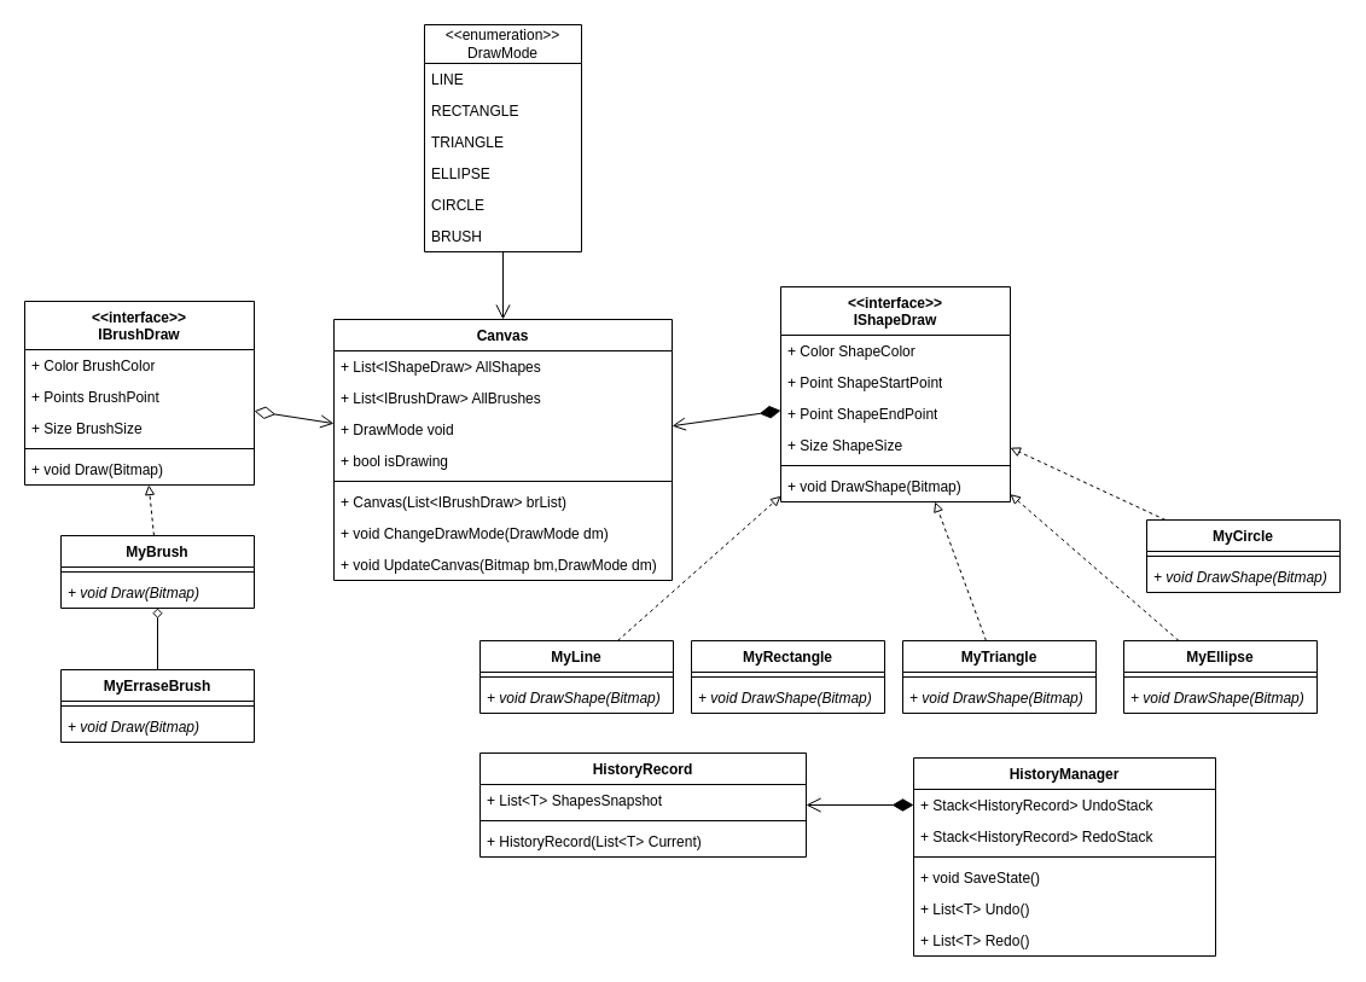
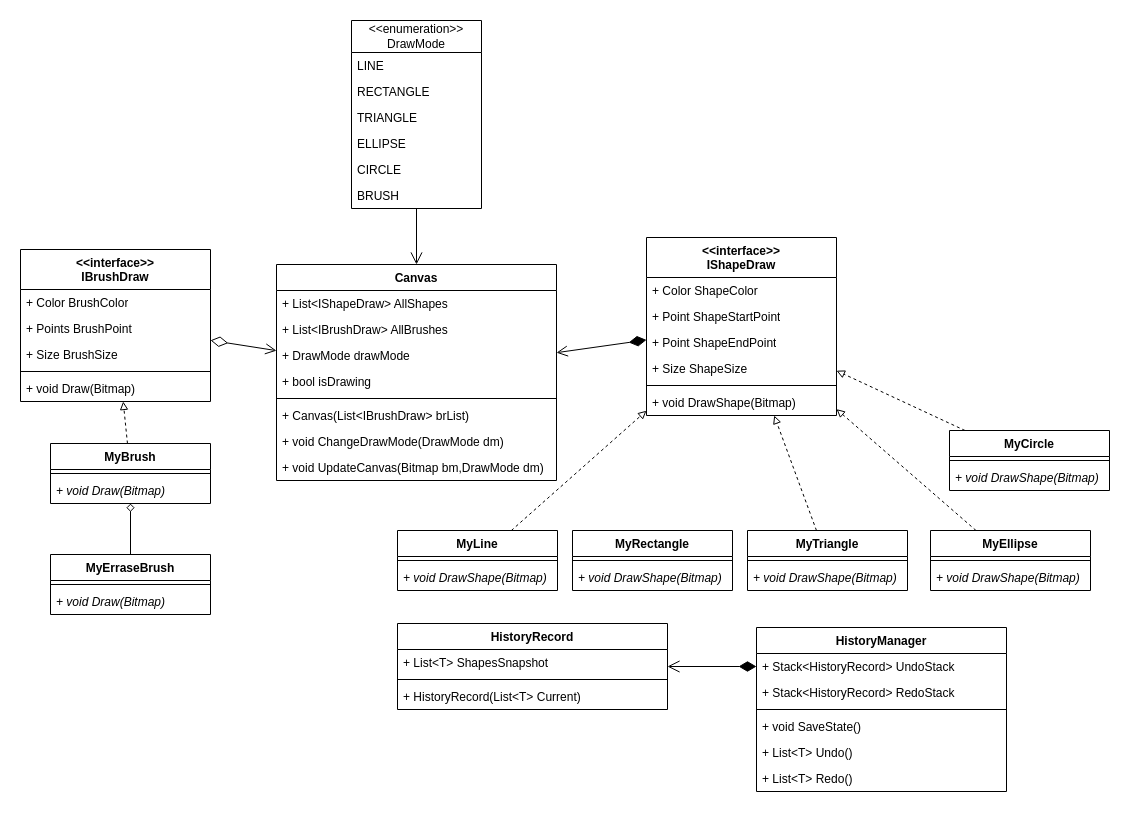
  <mxCell id="0" />
  <mxCell id="1" parent="0" />
  <mxCell id="2" value="Canvas" style="swimlane;fontStyle=1;align=center;verticalAlign=top;childLayout=stackLayout;horizontal=1;startSize=26;horizontalStack=0;resizeParent=1;resizeParentMax=0;resizeLast=0;collapsible=1;marginBottom=0;whiteSpace=wrap;html=1;" parent="1" vertex="1"><mxGeometry x="276" y="264" width="280" height="216" as="geometry" /></mxCell>
  <mxCell id="3" value="+ List&amp;lt;IShapeDraw&amp;gt; AllShapes" style="text;align=left;verticalAlign=top;spacingLeft=4;spacingRight=4;overflow=hidden;rotatable=0;points=[[0,0.5],[1,0.5]];portConstraint=eastwest;whiteSpace=wrap;html=1;" parent="2" vertex="1"><mxGeometry y="26" width="280" height="26" as="geometry" /></mxCell>
  <mxCell id="4" value="+ List&amp;lt;IBrushDraw&amp;gt; AllBrushes" style="text;align=left;verticalAlign=top;spacingLeft=4;spacingRight=4;overflow=hidden;rotatable=0;points=[[0,0.5],[1,0.5]];portConstraint=eastwest;whiteSpace=wrap;html=1;" parent="2" vertex="1"><mxGeometry y="52" width="280" height="26" as="geometry" /></mxCell>
- <mxCell id="5" value="+ DrawMode void" style="text;align=left;verticalAlign=top;spacingLeft=4;spacingRight=4;overflow=hidden;rotatable=0;points=[[0,0.5],[1,0.5]];portConstraint=eastwest;whiteSpace=wrap;html=1;" parent="2" vertex="1"><mxGeometry y="78" width="280" height="26" as="geometry" /></mxCell>
+ <mxCell id="5" value="+ DrawMode drawMode" style="text;align=left;verticalAlign=top;spacingLeft=4;spacingRight=4;overflow=hidden;rotatable=0;points=[[0,0.5],[1,0.5]];portConstraint=eastwest;whiteSpace=wrap;html=1;" parent="2" vertex="1"><mxGeometry y="78" width="280" height="26" as="geometry" /></mxCell>
  <mxCell id="6" value="+ bool isDrawing" style="text;align=left;verticalAlign=top;spacingLeft=4;spacingRight=4;overflow=hidden;rotatable=0;points=[[0,0.5],[1,0.5]];portConstraint=eastwest;whiteSpace=wrap;html=1;" parent="2" vertex="1"><mxGeometry y="104" width="280" height="26" as="geometry" /></mxCell>
  <mxCell id="7" value="" style="line;strokeWidth=1;align=left;verticalAlign=middle;spacingTop=-1;spacingLeft=3;spacingRight=3;rotatable=0;labelPosition=right;points=[];portConstraint=eastwest;" parent="2" vertex="1"><mxGeometry y="130" width="280" height="8" as="geometry" /></mxCell>
  <mxCell id="8" value="+ Canvas(List&amp;lt;IBrushDraw&amp;gt; brList)" style="text;align=left;verticalAlign=top;spacingLeft=4;spacingRight=4;overflow=hidden;rotatable=0;points=[[0,0.5],[1,0.5]];portConstraint=eastwest;whiteSpace=wrap;html=1;" parent="2" vertex="1"><mxGeometry y="138" width="280" height="26" as="geometry" /></mxCell>
  <mxCell id="9" value="+ void ChangeDrawMode(DrawMode dm)" style="text;align=left;verticalAlign=top;spacingLeft=4;spacingRight=4;overflow=hidden;rotatable=0;points=[[0,0.5],[1,0.5]];portConstraint=eastwest;whiteSpace=wrap;html=1;" parent="2" vertex="1"><mxGeometry y="164" width="280" height="26" as="geometry" /></mxCell>
  <mxCell id="10" value="+ void UpdateCanvas(Bitmap bm,DrawMode dm)" style="text;align=left;verticalAlign=top;spacingLeft=4;spacingRight=4;overflow=hidden;rotatable=0;points=[[0,0.5],[1,0.5]];portConstraint=eastwest;whiteSpace=wrap;html=1;" parent="2" vertex="1"><mxGeometry y="190" width="280" height="26" as="geometry" /></mxCell>
  <mxCell id="11" style="rounded=0;orthogonalLoop=1;jettySize=auto;html=1;endArrow=block;endFill=0;dashed=1;" parent="1" source="12" target="27" edge="1"><mxGeometry relative="1" as="geometry" /></mxCell>
  <mxCell id="12" value="MyTriangle" style="swimlane;fontStyle=1;align=center;verticalAlign=top;childLayout=stackLayout;horizontal=1;startSize=26;horizontalStack=0;resizeParent=1;resizeParentMax=0;resizeLast=0;collapsible=1;marginBottom=0;whiteSpace=wrap;html=1;" parent="1" vertex="1"><mxGeometry x="747" y="530" width="160" height="60" as="geometry"><mxRectangle x="910" y="325" width="100" height="30" as="alternateBounds" /></mxGeometry></mxCell>
  <mxCell id="13" value="" style="line;strokeWidth=1;align=left;verticalAlign=middle;spacingTop=-1;spacingLeft=3;spacingRight=3;rotatable=0;labelPosition=right;points=[];portConstraint=eastwest;" parent="12" vertex="1"><mxGeometry y="26" width="160" height="8" as="geometry" /></mxCell>
  <mxCell id="14" value="&lt;i&gt;+ void DrawShape(Bitmap)&lt;/i&gt;" style="text;align=left;verticalAlign=top;spacingLeft=4;spacingRight=4;overflow=hidden;rotatable=0;points=[[0,0.5],[1,0.5]];portConstraint=eastwest;whiteSpace=wrap;html=1;" parent="12" vertex="1"><mxGeometry y="34" width="160" height="26" as="geometry" /></mxCell>
  <mxCell id="15" style="rounded=0;orthogonalLoop=1;jettySize=auto;html=1;endArrow=block;endFill=0;dashed=1;" parent="1" source="16" target="27" edge="1"><mxGeometry relative="1" as="geometry" /></mxCell>
  <mxCell id="16" value="MyLine" style="swimlane;fontStyle=1;align=center;verticalAlign=top;childLayout=stackLayout;horizontal=1;startSize=26;horizontalStack=0;resizeParent=1;resizeParentMax=0;resizeLast=0;collapsible=1;marginBottom=0;whiteSpace=wrap;html=1;" parent="1" vertex="1"><mxGeometry x="397" y="530" width="160" height="60" as="geometry"><mxRectangle x="820" y="185" width="80" height="30" as="alternateBounds" /></mxGeometry></mxCell>
  <mxCell id="17" value="" style="line;strokeWidth=1;align=left;verticalAlign=middle;spacingTop=-1;spacingLeft=3;spacingRight=3;rotatable=0;labelPosition=right;points=[];portConstraint=eastwest;" parent="16" vertex="1"><mxGeometry y="26" width="160" height="8" as="geometry" /></mxCell>
  <mxCell id="18" value="&lt;i&gt;+ void DrawShape(Bitmap)&lt;/i&gt;" style="text;align=left;verticalAlign=top;spacingLeft=4;spacingRight=4;overflow=hidden;rotatable=0;points=[[0,0.5],[1,0.5]];portConstraint=eastwest;whiteSpace=wrap;html=1;" parent="16" vertex="1"><mxGeometry y="34" width="160" height="26" as="geometry" /></mxCell>
  <mxCell id="19" value="MyRectangle" style="swimlane;fontStyle=1;align=center;verticalAlign=top;childLayout=stackLayout;horizontal=1;startSize=26;horizontalStack=0;resizeParent=1;resizeParentMax=0;resizeLast=0;collapsible=1;marginBottom=0;whiteSpace=wrap;html=1;" parent="1" vertex="1"><mxGeometry x="572" y="530" width="160" height="60" as="geometry"><mxRectangle x="880" y="255" width="110" height="30" as="alternateBounds" /></mxGeometry></mxCell>
  <mxCell id="20" value="" style="line;strokeWidth=1;align=left;verticalAlign=middle;spacingTop=-1;spacingLeft=3;spacingRight=3;rotatable=0;labelPosition=right;points=[];portConstraint=eastwest;" parent="19" vertex="1"><mxGeometry y="26" width="160" height="8" as="geometry" /></mxCell>
  <mxCell id="21" value="&lt;i&gt;+ void DrawShape(Bitmap)&lt;/i&gt;" style="text;align=left;verticalAlign=top;spacingLeft=4;spacingRight=4;overflow=hidden;rotatable=0;points=[[0,0.5],[1,0.5]];portConstraint=eastwest;whiteSpace=wrap;html=1;" parent="19" vertex="1"><mxGeometry y="34" width="160" height="26" as="geometry" /></mxCell>
  <mxCell id="22" style="rounded=0;orthogonalLoop=1;jettySize=auto;html=1;endArrow=block;endFill=0;dashed=1;" parent="1" source="23" target="27" edge="1"><mxGeometry relative="1" as="geometry" /></mxCell>
  <mxCell id="23" value="MyEllipse" style="swimlane;fontStyle=1;align=center;verticalAlign=top;childLayout=stackLayout;horizontal=1;startSize=26;horizontalStack=0;resizeParent=1;resizeParentMax=0;resizeLast=0;collapsible=1;marginBottom=0;whiteSpace=wrap;html=1;" parent="1" vertex="1"><mxGeometry x="930" y="530" width="160" height="60" as="geometry"><mxRectangle x="880" y="395" width="90" height="30" as="alternateBounds" /></mxGeometry></mxCell>
  <mxCell id="24" value="" style="line;strokeWidth=1;align=left;verticalAlign=middle;spacingTop=-1;spacingLeft=3;spacingRight=3;rotatable=0;labelPosition=right;points=[];portConstraint=eastwest;" parent="23" vertex="1"><mxGeometry y="26" width="160" height="8" as="geometry" /></mxCell>
  <mxCell id="25" value="&lt;i&gt;+ void DrawShape(Bitmap)&lt;/i&gt;" style="text;align=left;verticalAlign=top;spacingLeft=4;spacingRight=4;overflow=hidden;rotatable=0;points=[[0,0.5],[1,0.5]];portConstraint=eastwest;whiteSpace=wrap;html=1;" parent="23" vertex="1"><mxGeometry y="34" width="160" height="26" as="geometry" /></mxCell>
  <mxCell id="26" style="rounded=0;orthogonalLoop=1;jettySize=auto;html=1;endArrow=open;endFill=0;startArrow=diamondThin;startFill=1;endSize=9;startSize=15;" parent="1" source="27" target="2" edge="1"><mxGeometry relative="1" as="geometry" /></mxCell>
  <mxCell id="27" value="&amp;lt;&amp;lt;interface&amp;gt;&amp;gt;&lt;div&gt;IShapeDraw&lt;/div&gt;" style="swimlane;fontStyle=1;align=center;verticalAlign=top;childLayout=stackLayout;horizontal=1;startSize=40;horizontalStack=0;resizeParent=1;resizeParentMax=0;resizeLast=0;collapsible=1;marginBottom=0;whiteSpace=wrap;html=1;" parent="1" vertex="1"><mxGeometry x="646" y="237" width="190" height="178" as="geometry" /></mxCell>
  <mxCell id="28" value="+ Color ShapeColor" style="text;align=left;verticalAlign=top;spacingLeft=4;spacingRight=4;overflow=hidden;rotatable=0;points=[[0,0.5],[1,0.5]];portConstraint=eastwest;whiteSpace=wrap;html=1;" parent="27" vertex="1"><mxGeometry y="40" width="190" height="26" as="geometry" /></mxCell>
  <mxCell id="29" value="+ Point ShapeStartPoint" style="text;align=left;verticalAlign=top;spacingLeft=4;spacingRight=4;overflow=hidden;rotatable=0;points=[[0,0.5],[1,0.5]];portConstraint=eastwest;whiteSpace=wrap;html=1;" parent="27" vertex="1"><mxGeometry y="66" width="190" height="26" as="geometry" /></mxCell>
  <mxCell id="30" value="+ Point ShapeEndPoint" style="text;align=left;verticalAlign=top;spacingLeft=4;spacingRight=4;overflow=hidden;rotatable=0;points=[[0,0.5],[1,0.5]];portConstraint=eastwest;whiteSpace=wrap;html=1;" parent="27" vertex="1"><mxGeometry y="92" width="190" height="26" as="geometry" /></mxCell>
  <mxCell id="31" value="+ Size ShapeSize" style="text;align=left;verticalAlign=top;spacingLeft=4;spacingRight=4;overflow=hidden;rotatable=0;points=[[0,0.5],[1,0.5]];portConstraint=eastwest;whiteSpace=wrap;html=1;" parent="27" vertex="1"><mxGeometry y="118" width="190" height="26" as="geometry" /></mxCell>
  <mxCell id="32" value="" style="line;strokeWidth=1;align=left;verticalAlign=middle;spacingTop=-1;spacingLeft=3;spacingRight=3;rotatable=0;labelPosition=right;points=[];portConstraint=eastwest;" parent="27" vertex="1"><mxGeometry y="144" width="190" height="8" as="geometry" /></mxCell>
  <mxCell id="33" value="+ void DrawShape(Bitmap)" style="text;align=left;verticalAlign=top;spacingLeft=4;spacingRight=4;overflow=hidden;rotatable=0;points=[[0,0.5],[1,0.5]];portConstraint=eastwest;whiteSpace=wrap;html=1;" parent="27" vertex="1"><mxGeometry y="152" width="190" height="26" as="geometry" /></mxCell>
  <mxCell id="34" value="HistoryManager" style="swimlane;fontStyle=1;align=center;verticalAlign=top;childLayout=stackLayout;horizontal=1;startSize=26;horizontalStack=0;resizeParent=1;resizeParentMax=0;resizeLast=0;collapsible=1;marginBottom=0;whiteSpace=wrap;html=1;" parent="1" vertex="1"><mxGeometry x="756" y="627" width="250" height="164" as="geometry"><mxRectangle x="540" y="80" width="130" height="30" as="alternateBounds" /></mxGeometry></mxCell>
  <mxCell id="35" value="+ Stack&amp;lt;HistoryRecord&amp;gt; UndoStack&amp;nbsp;" style="text;align=left;verticalAlign=top;spacingLeft=4;spacingRight=4;overflow=hidden;rotatable=0;points=[[0,0.5],[1,0.5]];portConstraint=eastwest;whiteSpace=wrap;html=1;" parent="34" vertex="1"><mxGeometry y="26" width="250" height="26" as="geometry" /></mxCell>
  <mxCell id="36" value="+ Stack&amp;lt;HistoryRecord&amp;gt; RedoStack&amp;nbsp;" style="text;align=left;verticalAlign=top;spacingLeft=4;spacingRight=4;overflow=hidden;rotatable=0;points=[[0,0.5],[1,0.5]];portConstraint=eastwest;whiteSpace=wrap;html=1;" parent="34" vertex="1"><mxGeometry y="52" width="250" height="26" as="geometry" /></mxCell>
  <mxCell id="37" value="" style="line;strokeWidth=1;align=left;verticalAlign=middle;spacingTop=-1;spacingLeft=3;spacingRight=3;rotatable=0;labelPosition=right;points=[];portConstraint=eastwest;" parent="34" vertex="1"><mxGeometry y="78" width="250" height="8" as="geometry" /></mxCell>
  <mxCell id="38" value="+ void SaveState()" style="text;align=left;verticalAlign=top;spacingLeft=4;spacingRight=4;overflow=hidden;rotatable=0;points=[[0,0.5],[1,0.5]];portConstraint=eastwest;whiteSpace=wrap;html=1;" parent="34" vertex="1"><mxGeometry y="86" width="250" height="26" as="geometry" /></mxCell>
  <mxCell id="39" value="+ List&amp;lt;T&amp;gt; Undo()" style="text;align=left;verticalAlign=top;spacingLeft=4;spacingRight=4;overflow=hidden;rotatable=0;points=[[0,0.5],[1,0.5]];portConstraint=eastwest;whiteSpace=wrap;html=1;" parent="34" vertex="1"><mxGeometry y="112" width="250" height="26" as="geometry" /></mxCell>
  <mxCell id="40" value="+ List&amp;lt;T&amp;gt; Redo()" style="text;align=left;verticalAlign=top;spacingLeft=4;spacingRight=4;overflow=hidden;rotatable=0;points=[[0,0.5],[1,0.5]];portConstraint=eastwest;whiteSpace=wrap;html=1;" parent="34" vertex="1"><mxGeometry y="138" width="250" height="26" as="geometry" /></mxCell>
  <mxCell id="41" value="HistoryRecord" style="swimlane;fontStyle=1;align=center;verticalAlign=top;childLayout=stackLayout;horizontal=1;startSize=26;horizontalStack=0;resizeParent=1;resizeParentMax=0;resizeLast=0;collapsible=1;marginBottom=0;whiteSpace=wrap;html=1;" parent="1" vertex="1"><mxGeometry x="397" y="623" width="270" height="86" as="geometry" /></mxCell>
  <mxCell id="42" value="+ List&amp;lt;T&amp;gt; ShapesSnapshot&amp;nbsp;" style="text;align=left;verticalAlign=top;spacingLeft=4;spacingRight=4;overflow=hidden;rotatable=0;points=[[0,0.5],[1,0.5]];portConstraint=eastwest;whiteSpace=wrap;html=1;" parent="41" vertex="1"><mxGeometry y="26" width="270" height="26" as="geometry" /></mxCell>
  <mxCell id="43" value="" style="line;strokeWidth=1;align=left;verticalAlign=middle;spacingTop=-1;spacingLeft=3;spacingRight=3;rotatable=0;labelPosition=right;points=[];portConstraint=eastwest;" parent="41" vertex="1"><mxGeometry y="52" width="270" height="8" as="geometry" /></mxCell>
  <mxCell id="44" value="+ HistoryRecord(List&amp;lt;T&amp;gt; Current)" style="text;align=left;verticalAlign=top;spacingLeft=4;spacingRight=4;overflow=hidden;rotatable=0;points=[[0,0.5],[1,0.5]];portConstraint=eastwest;whiteSpace=wrap;html=1;" parent="41" vertex="1"><mxGeometry y="60" width="270" height="26" as="geometry" /></mxCell>
  <mxCell id="45" style="rounded=0;orthogonalLoop=1;jettySize=auto;html=1;endArrow=block;endFill=0;dashed=1;" parent="1" source="46" target="27" edge="1"><mxGeometry relative="1" as="geometry" /></mxCell>
  <mxCell id="46" value="MyCircle" style="swimlane;fontStyle=1;align=center;verticalAlign=top;childLayout=stackLayout;horizontal=1;startSize=26;horizontalStack=0;resizeParent=1;resizeParentMax=0;resizeLast=0;collapsible=1;marginBottom=0;whiteSpace=wrap;html=1;" parent="1" vertex="1"><mxGeometry x="949" y="430" width="160" height="60" as="geometry"><mxRectangle x="820" y="465" width="90" height="30" as="alternateBounds" /></mxGeometry></mxCell>
  <mxCell id="47" value="" style="line;strokeWidth=1;align=left;verticalAlign=middle;spacingTop=-1;spacingLeft=3;spacingRight=3;rotatable=0;labelPosition=right;points=[];portConstraint=eastwest;" parent="46" vertex="1"><mxGeometry y="26" width="160" height="8" as="geometry" /></mxCell>
  <mxCell id="48" value="&lt;i&gt;+ void DrawShape(Bitmap)&lt;/i&gt;" style="text;align=left;verticalAlign=top;spacingLeft=4;spacingRight=4;overflow=hidden;rotatable=0;points=[[0,0.5],[1,0.5]];portConstraint=eastwest;whiteSpace=wrap;html=1;" parent="46" vertex="1"><mxGeometry y="34" width="160" height="26" as="geometry" /></mxCell>
  <mxCell id="49" style="rounded=0;orthogonalLoop=1;jettySize=auto;html=1;endArrow=diamondThin;endFill=1;startSize=10;endSize=15;startArrow=open;startFill=0;" parent="1" source="41" target="35" edge="1"><mxGeometry relative="1" as="geometry" /></mxCell>
  <mxCell id="50" value="&amp;lt;&amp;lt;enumeration&amp;gt;&amp;gt;&lt;div&gt;DrawMode&lt;/div&gt;" style="swimlane;fontStyle=0;childLayout=stackLayout;horizontal=1;startSize=32;horizontalStack=0;resizeParent=1;resizeParentMax=0;resizeLast=0;collapsible=1;marginBottom=0;whiteSpace=wrap;html=1;" parent="1" vertex="1"><mxGeometry x="351" y="20" width="130" height="188" as="geometry"><mxRectangle x="-91" y="479" width="130" height="41" as="alternateBounds" /></mxGeometry></mxCell>
  <mxCell id="51" value="LINE&amp;nbsp;" style="text;align=left;verticalAlign=top;spacingLeft=4;spacingRight=4;overflow=hidden;rotatable=0;points=[[0,0.5],[1,0.5]];portConstraint=eastwest;whiteSpace=wrap;html=1;" parent="50" vertex="1"><mxGeometry y="32" width="130" height="26" as="geometry" /></mxCell>
  <mxCell id="52" value="RECTANGLE&amp;nbsp;&amp;nbsp;" style="text;align=left;verticalAlign=top;spacingLeft=4;spacingRight=4;overflow=hidden;rotatable=0;points=[[0,0.5],[1,0.5]];portConstraint=eastwest;whiteSpace=wrap;html=1;" parent="50" vertex="1"><mxGeometry y="58" width="130" height="26" as="geometry" /></mxCell>
  <mxCell id="53" value="TRIANGLE&amp;nbsp;" style="text;align=left;verticalAlign=top;spacingLeft=4;spacingRight=4;overflow=hidden;rotatable=0;points=[[0,0.5],[1,0.5]];portConstraint=eastwest;whiteSpace=wrap;html=1;" parent="50" vertex="1"><mxGeometry y="84" width="130" height="26" as="geometry" /></mxCell>
  <mxCell id="54" value="ELLIPSE&amp;nbsp;" style="text;align=left;verticalAlign=top;spacingLeft=4;spacingRight=4;overflow=hidden;rotatable=0;points=[[0,0.5],[1,0.5]];portConstraint=eastwest;whiteSpace=wrap;html=1;" parent="50" vertex="1"><mxGeometry y="110" width="130" height="26" as="geometry" /></mxCell>
  <mxCell id="55" value="CIRCLE&amp;nbsp;" style="text;align=left;verticalAlign=top;spacingLeft=4;spacingRight=4;overflow=hidden;rotatable=0;points=[[0,0.5],[1,0.5]];portConstraint=eastwest;whiteSpace=wrap;html=1;" parent="50" vertex="1"><mxGeometry y="136" width="130" height="26" as="geometry" /></mxCell>
  <mxCell id="56" value="BRUSH" style="text;align=left;verticalAlign=top;spacingLeft=4;spacingRight=4;overflow=hidden;rotatable=0;points=[[0,0.5],[1,0.5]];portConstraint=eastwest;whiteSpace=wrap;html=1;" parent="50" vertex="1"><mxGeometry y="162" width="130" height="26" as="geometry" /></mxCell>
  <mxCell id="57" value="" style="endArrow=none;startArrow=open;endFill=0;startFill=0;endSize=8;html=1;verticalAlign=bottom;labelBackgroundColor=none;strokeWidth=1;rounded=0;startSize=10;" parent="1" source="2" target="50" edge="1"><mxGeometry width="160" relative="1" as="geometry"><mxPoint x="722" y="240" as="sourcePoint" /><mxPoint x="882" y="240" as="targetPoint" /></mxGeometry></mxCell>
  <mxCell id="58" value="&amp;lt;&amp;lt;interface&amp;gt;&amp;gt;&lt;div&gt;IBrushDraw&lt;/div&gt;" style="swimlane;fontStyle=1;align=center;verticalAlign=top;childLayout=stackLayout;horizontal=1;startSize=40;horizontalStack=0;resizeParent=1;resizeParentMax=0;resizeLast=0;collapsible=1;marginBottom=0;whiteSpace=wrap;html=1;" parent="1" vertex="1"><mxGeometry x="20" y="249" width="190" height="152" as="geometry" /></mxCell>
  <mxCell id="59" value="+ Color BrushColor" style="text;align=left;verticalAlign=top;spacingLeft=4;spacingRight=4;overflow=hidden;rotatable=0;points=[[0,0.5],[1,0.5]];portConstraint=eastwest;whiteSpace=wrap;html=1;" parent="58" vertex="1"><mxGeometry y="40" width="190" height="26" as="geometry" /></mxCell>
  <mxCell id="60" value="+ Points BrushPoint" style="text;align=left;verticalAlign=top;spacingLeft=4;spacingRight=4;overflow=hidden;rotatable=0;points=[[0,0.5],[1,0.5]];portConstraint=eastwest;whiteSpace=wrap;html=1;" parent="58" vertex="1"><mxGeometry y="66" width="190" height="26" as="geometry" /></mxCell>
  <mxCell id="61" value="+ Size BrushSize" style="text;align=left;verticalAlign=top;spacingLeft=4;spacingRight=4;overflow=hidden;rotatable=0;points=[[0,0.5],[1,0.5]];portConstraint=eastwest;whiteSpace=wrap;html=1;" parent="58" vertex="1"><mxGeometry y="92" width="190" height="26" as="geometry" /></mxCell>
  <mxCell id="62" value="" style="line;strokeWidth=1;align=left;verticalAlign=middle;spacingTop=-1;spacingLeft=3;spacingRight=3;rotatable=0;labelPosition=right;points=[];portConstraint=eastwest;" parent="58" vertex="1"><mxGeometry y="118" width="190" height="8" as="geometry" /></mxCell>
  <mxCell id="63" value="+ void Draw(Bitmap)" style="text;align=left;verticalAlign=top;spacingLeft=4;spacingRight=4;overflow=hidden;rotatable=0;points=[[0,0.5],[1,0.5]];portConstraint=eastwest;whiteSpace=wrap;html=1;" parent="58" vertex="1"><mxGeometry y="126" width="190" height="26" as="geometry" /></mxCell>
  <mxCell id="64" style="rounded=0;orthogonalLoop=1;jettySize=auto;html=1;endArrow=open;endFill=0;startArrow=diamondThin;startFill=0;endSize=9;startSize=15;" parent="1" source="58" target="2" edge="1"><mxGeometry relative="1" as="geometry"><mxPoint x="687" y="332" as="sourcePoint" /><mxPoint x="615" y="346" as="targetPoint" /></mxGeometry></mxCell>
  <mxCell id="65" value="MyBrush" style="swimlane;fontStyle=1;align=center;verticalAlign=top;childLayout=stackLayout;horizontal=1;startSize=26;horizontalStack=0;resizeParent=1;resizeParentMax=0;resizeLast=0;collapsible=1;marginBottom=0;whiteSpace=wrap;html=1;" parent="1" vertex="1"><mxGeometry x="50" y="443" width="160" height="60" as="geometry"><mxRectangle x="880" y="255" width="110" height="30" as="alternateBounds" /></mxGeometry></mxCell>
  <mxCell id="66" value="" style="line;strokeWidth=1;align=left;verticalAlign=middle;spacingTop=-1;spacingLeft=3;spacingRight=3;rotatable=0;labelPosition=right;points=[];portConstraint=eastwest;" parent="65" vertex="1"><mxGeometry y="26" width="160" height="8" as="geometry" /></mxCell>
  <mxCell id="67" value="&lt;i&gt;+ void Draw(Bitmap)&lt;/i&gt;" style="text;align=left;verticalAlign=top;spacingLeft=4;spacingRight=4;overflow=hidden;rotatable=0;points=[[0,0.5],[1,0.5]];portConstraint=eastwest;whiteSpace=wrap;html=1;" parent="65" vertex="1"><mxGeometry y="34" width="160" height="26" as="geometry" /></mxCell>
  <mxCell id="68" style="rounded=0;orthogonalLoop=1;jettySize=auto;html=1;endArrow=block;endFill=0;dashed=1;" parent="1" source="65" target="58" edge="1"><mxGeometry relative="1" as="geometry"><mxPoint x="597" y="536" as="sourcePoint" /><mxPoint x="706" y="436" as="targetPoint" /></mxGeometry></mxCell>
  <mxCell id="69" style="rounded=0;orthogonalLoop=1;jettySize=auto;html=1;endArrow=diamond;endFill=0;" parent="1" source="70" target="65" edge="1"><mxGeometry relative="1" as="geometry" /></mxCell>
  <mxCell id="70" value="MyErraseBrush" style="swimlane;fontStyle=1;align=center;verticalAlign=top;childLayout=stackLayout;horizontal=1;startSize=26;horizontalStack=0;resizeParent=1;resizeParentMax=0;resizeLast=0;collapsible=1;marginBottom=0;whiteSpace=wrap;html=1;" parent="1" vertex="1"><mxGeometry x="50" y="554" width="160" height="60" as="geometry"><mxRectangle x="880" y="255" width="110" height="30" as="alternateBounds" /></mxGeometry></mxCell>
  <mxCell id="71" value="" style="line;strokeWidth=1;align=left;verticalAlign=middle;spacingTop=-1;spacingLeft=3;spacingRight=3;rotatable=0;labelPosition=right;points=[];portConstraint=eastwest;" parent="70" vertex="1"><mxGeometry y="26" width="160" height="8" as="geometry" /></mxCell>
  <mxCell id="72" value="&lt;i&gt;+ void Draw(Bitmap)&lt;/i&gt;" style="text;align=left;verticalAlign=top;spacingLeft=4;spacingRight=4;overflow=hidden;rotatable=0;points=[[0,0.5],[1,0.5]];portConstraint=eastwest;whiteSpace=wrap;html=1;" parent="70" vertex="1"><mxGeometry y="34" width="160" height="26" as="geometry" /></mxCell>
